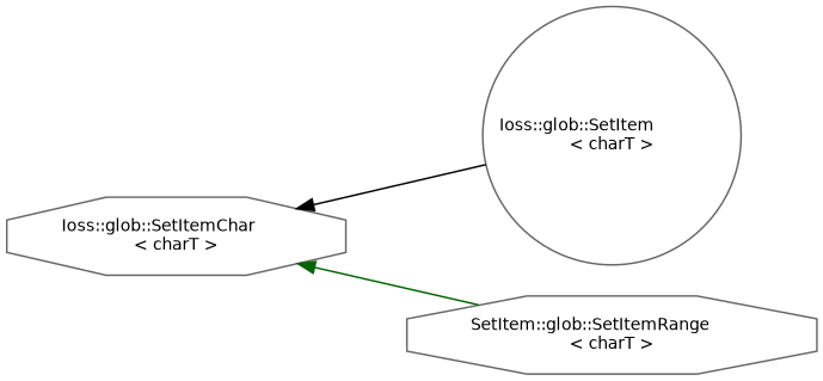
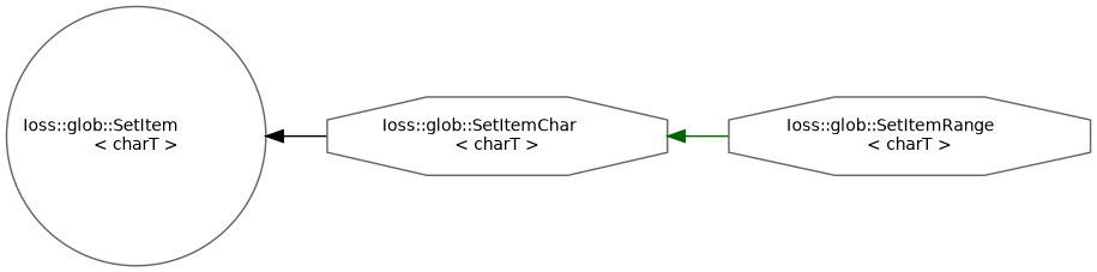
  digraph {
    rankdir=LR
    node [color=grey40 fillcolor=white fontname=Helvetica fontsize=10 shape=octagon style=filled]
    edge [dir=back fontname=Helvetica fontsize=10 labelfontname=Helvetica labelfontsize=10 style=solid]
    n1 [height=0.2 label="Ioss::glob::SetItem\l\< charT \>" shape=circle width=0.4]
    n2 [height=0.2 label="Ioss::glob::SetItemChar\l\< charT \>" width=0.4]
-   n3 [height=0.2 label="SetItem::glob::SetItemRange\l\< charT \>" width=0.4]
-   n2 -> n1 [color=black]
+   n3 [height=0.2 label="Ioss::glob::SetItemRange\l\< charT \>" width=0.4]
+   n1 -> n2 [color=black]
    n2 -> n3 [color=darkgreen]
  }
